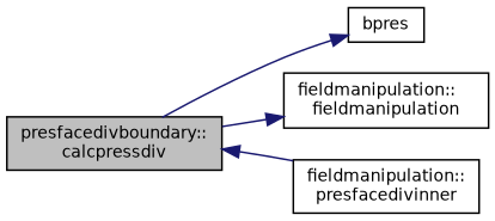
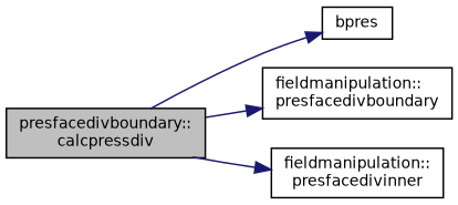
  digraph {
    rankdir=LR
    node [color=black fillcolor=white fontname=Helvetica fontsize=10 shape=record style=filled]
    edge [color=midnightblue fontname=Helvetica fontsize=10 labelfontname=Helvetica labelfontsize=10 style=solid]
    n1 [fillcolor=grey75 fontcolor=black height=0.2 label="presfacedivboundary::\lcalcpressdiv" width=0.4]
    n2 [height=0.2 label=bpres width=0.4]
-   n3 [height=0.2 label="fieldmanipulation::\lfieldmanipulation" width=0.4]
+   n3 [height=0.2 label="fieldmanipulation::\lpresfacedivboundary" width=0.4]
    n4 [height=0.2 label="fieldmanipulation::\lpresfacedivinner" width=0.4]
    n1 -> n2
    n1 -> n3
-   n4 -> n1
+   n1 -> n4
  }
